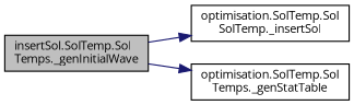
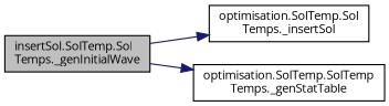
  digraph {
    fontname="Open Sans"
    rankdir=LR
    node [color=black fillcolor=white fontname="Open Sans" fontsize=10 shape=record style=filled]
    edge [color=midnightblue fontname="Open Sans" fontsize=10 labelfontname=Helvetica labelfontsize=10 style=solid]
    n1 [fillcolor=grey75 fontcolor=black height=0.2 label="insertSol.SolTemp.Sol\lTemps._genInitialWave" width=0.4]
-   n2 [height=0.2 label="optimisation.SolTemp.Sol\lSolTemp._insertSol" width=0.4]
-   n3 [height=0.2 label="optimisation.SolTemp.Sol\lTemps._genStatTable" width=0.4]
+   n2 [height=0.2 label="optimisation.SolTemp.Sol\lTemps._insertSol" width=0.4]
+   n3 [height=0.2 label="optimisation.SolTemp.SolTemp\lTemps._genStatTable" width=0.4]
    n1 -> n2
    n1 -> n3
  }
